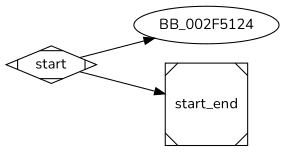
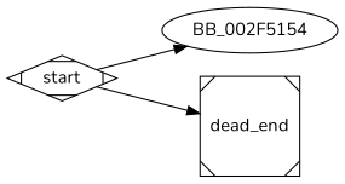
  digraph {
    fontname=Nunito
    rankdir=LR
    node [fontname=Nunito]
    edge [fontname=Nunito]
    start [shape=Mdiamond]
-   BB_002F5124
-   dead_end [shape=Msquare label=start_end]
+   BB_002F5124 [label=BB_002F5154]
+   dead_end [shape=Msquare]
    start -> BB_002F5124
    start -> dead_end
  }
